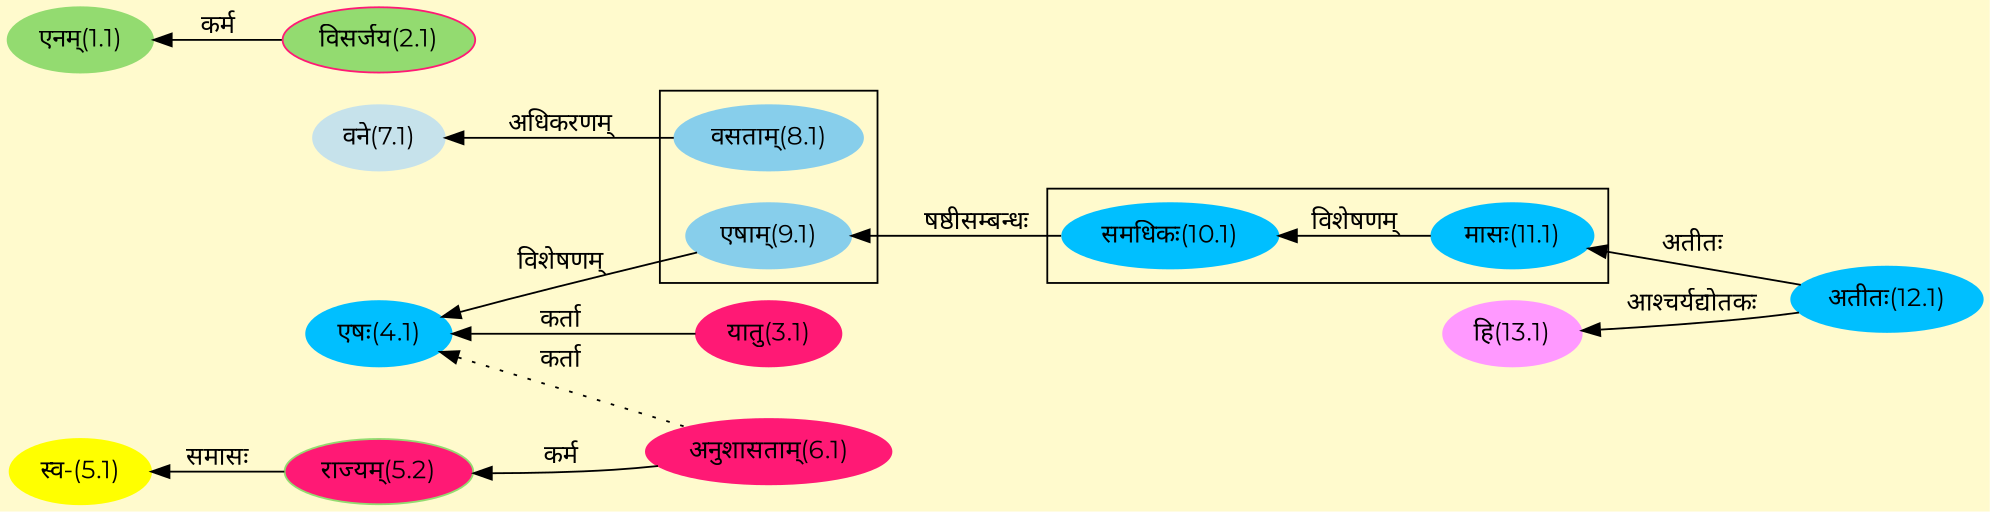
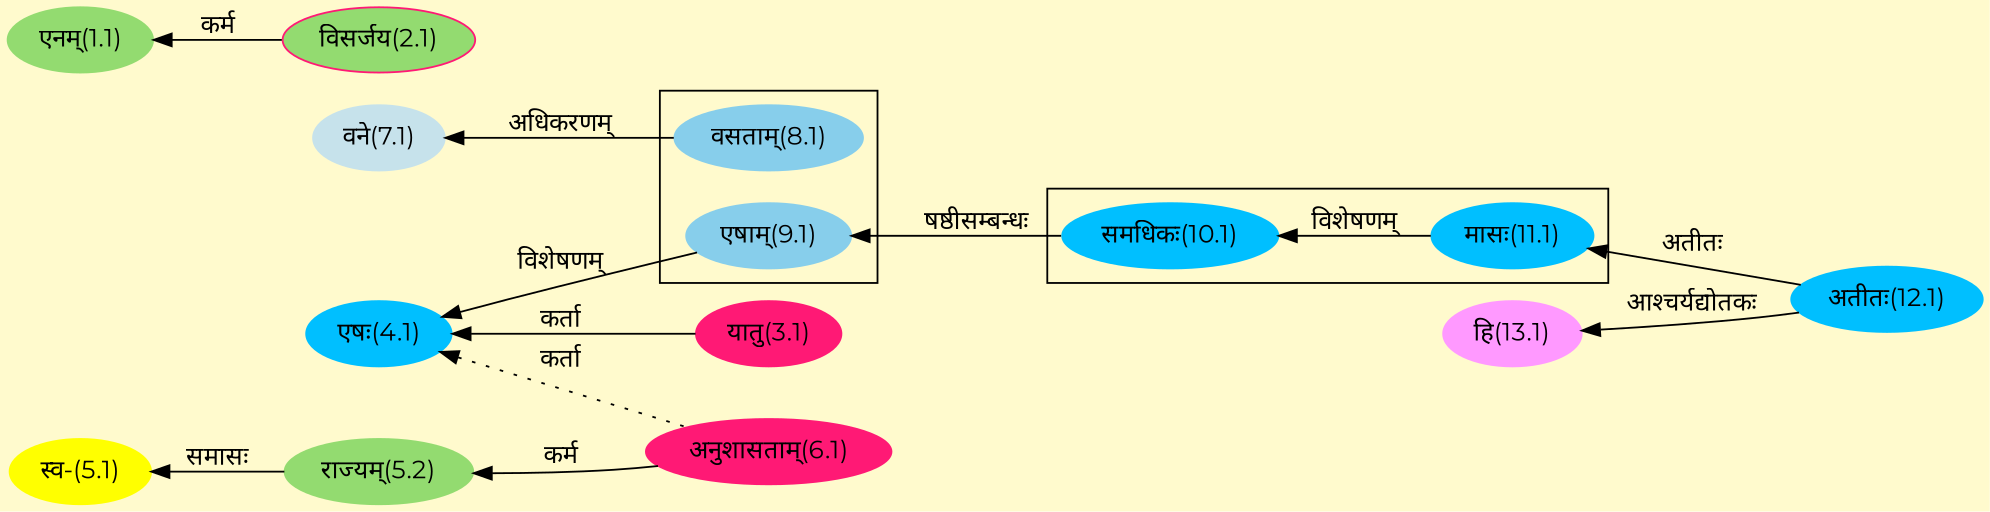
  digraph {
    bgcolor=lemonchiffon1
    compound=true
    fontname=Montserrat
    rankdir=LR
    node [color="#00BFFF" fontname=Montserrat style=filled]
    edge [dir=back fontname=Montserrat]
    n1 [color="#87CEEB" label="वसताम्(8.1)"]
    n2 [color="#87CEEB" label="एषाम्(9.1)"]
    n3 [label="समधिकः(10.1)"]
    n4 [label="मासः(11.1)"]
    n5 [label="अतीतः(12.1)"]
    n6 [color="#93DB70" label="एनम्(1.1)"]
    n7 [color="#FF1975" fillcolor="#93DB70" label="विसर्जय(2.1)"]
    n8 [color="#FF1975" label="यातु(3.1)"]
    n9 [label="एषः(4.1)"]
    n10 [color="#FF1975" label="अनुशासताम्(6.1)"]
    n11 [color="#FFFF00" label="स्व-(5.1)"]
-   n12 [color="#93DB70" label="राज्यम्(5.2)" fillcolor="#FF1975"]
+   n12 [color="#93DB70" label="राज्यम्(5.2)"]
    n13 [color="#C6E2EB" label="वने(7.1)"]
    n14 [color="#FF99FF" label="हि(13.1)"]
    subgraph cluster_1 {
      n1
      n2
    }
    subgraph cluster_2 {
      n3
      n4
    }
    n2 -> n3 [label="षष्ठीसम्बन्धः"]
    n3 -> n4 [label="विशेषणम्"]
    n4 -> n5 [label="अतीतः"]
    n6 -> n7 [label="कर्म"]
    n9 -> n2 [label="विशेषणम्"]
    n9 -> n8 [label="कर्ता"]
    n9 -> n10 [label="कर्ता" style=dotted]
    n11 -> n12 [label="समासः"]
    n12 -> n10 [label="कर्म"]
    n13 -> n1 [label="अधिकरणम्"]
    n14 -> n5 [label="आश्चर्यद्योतकः"]
  }
